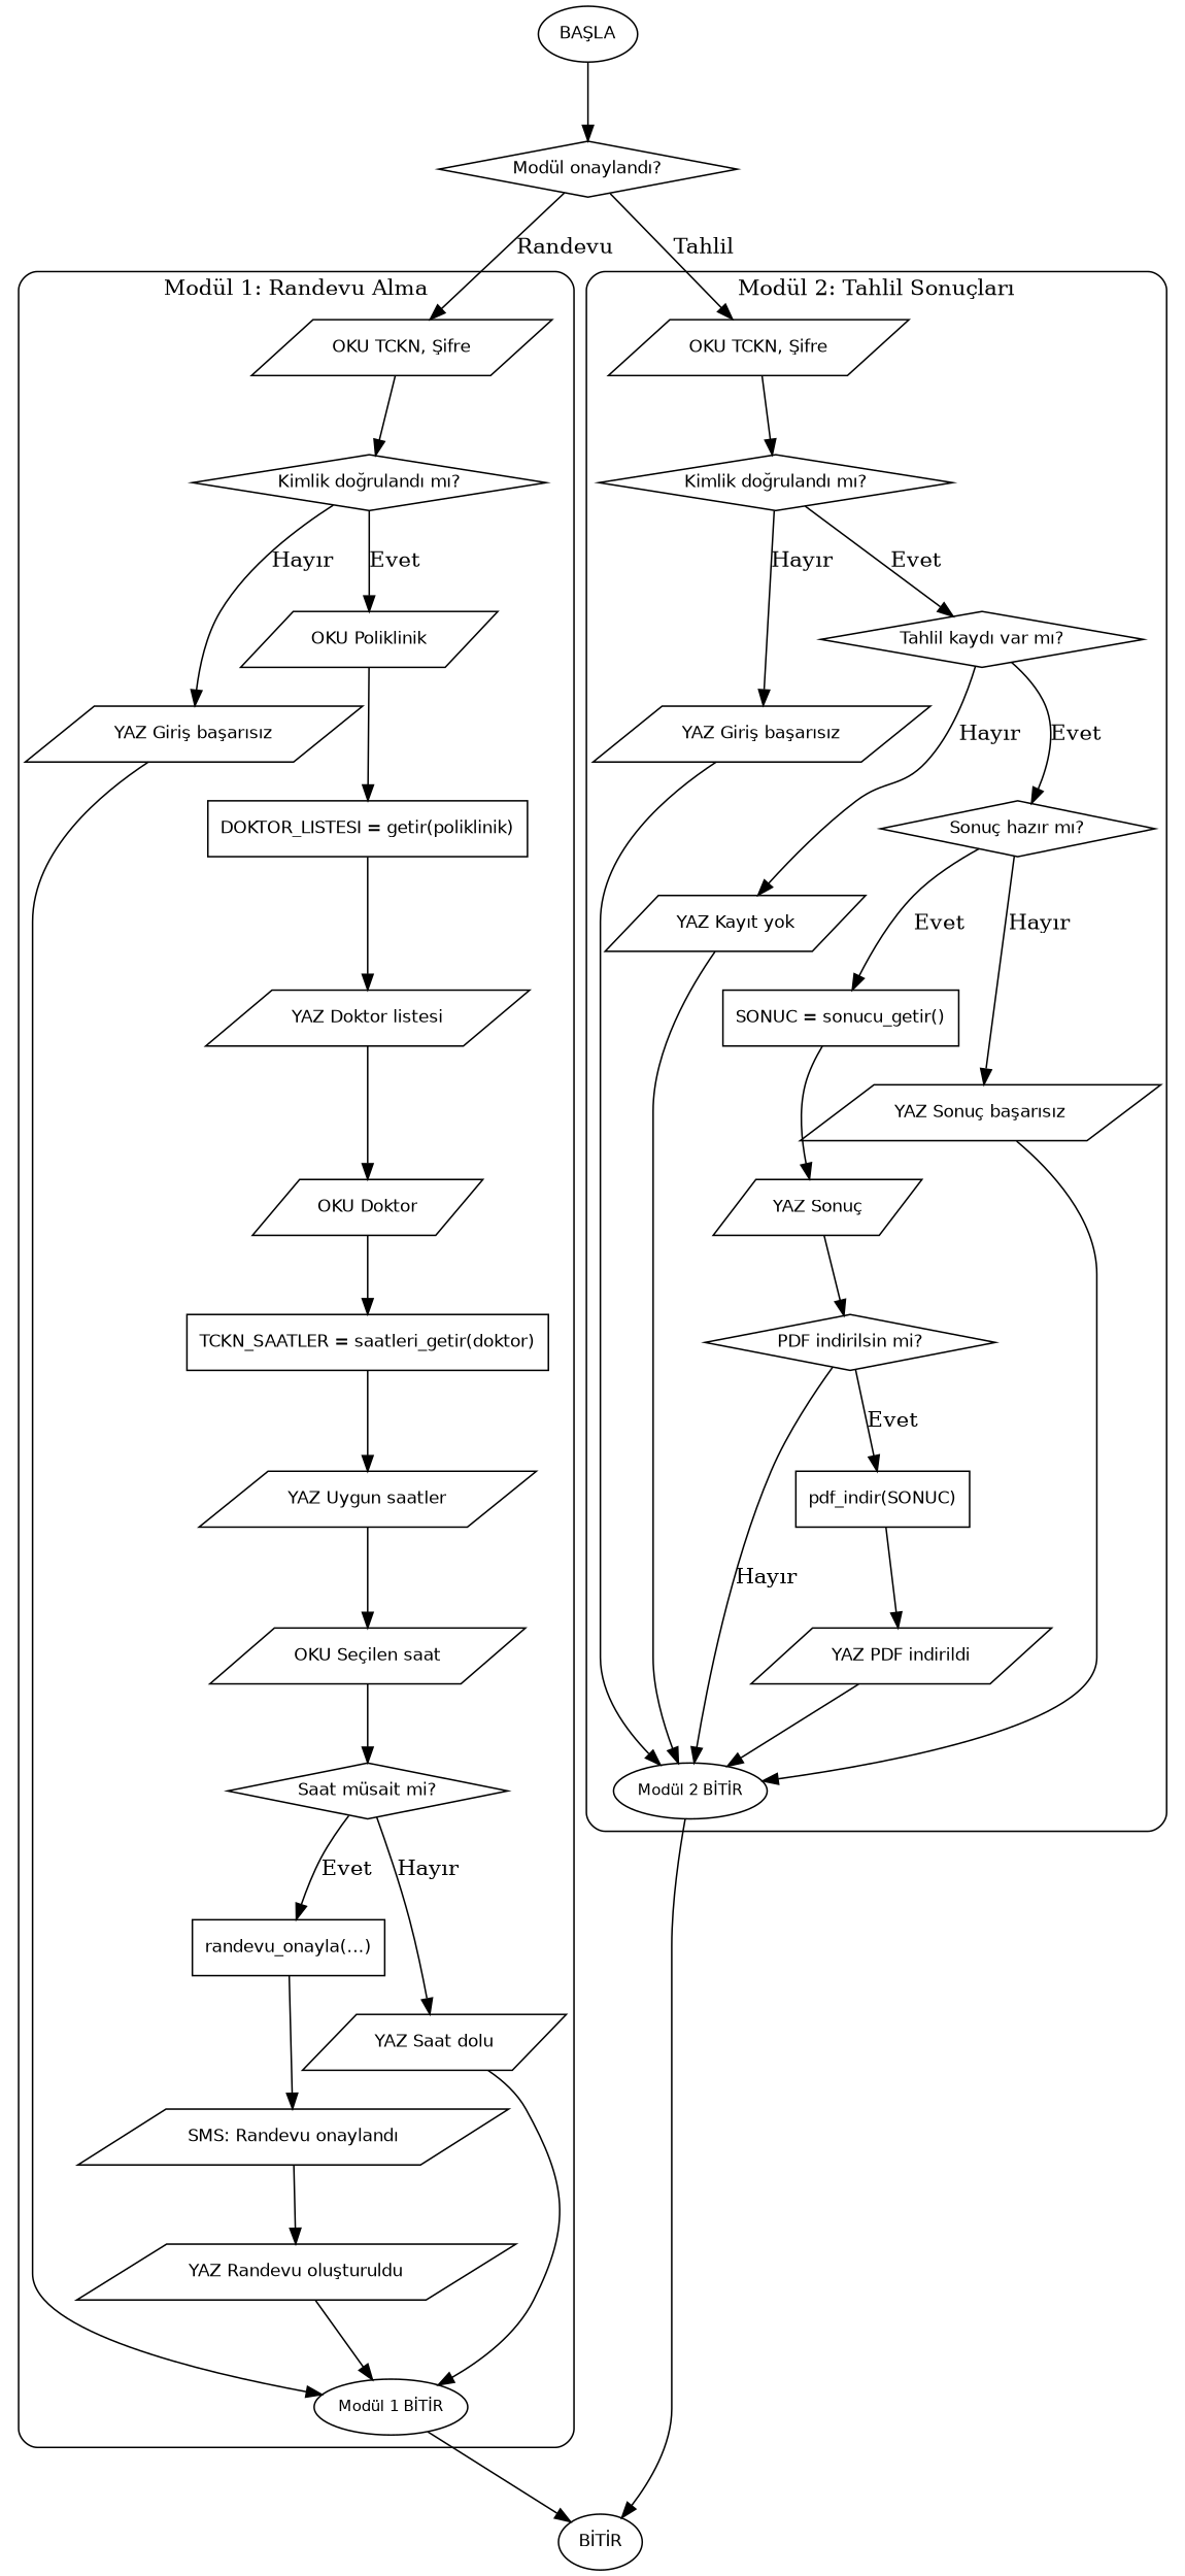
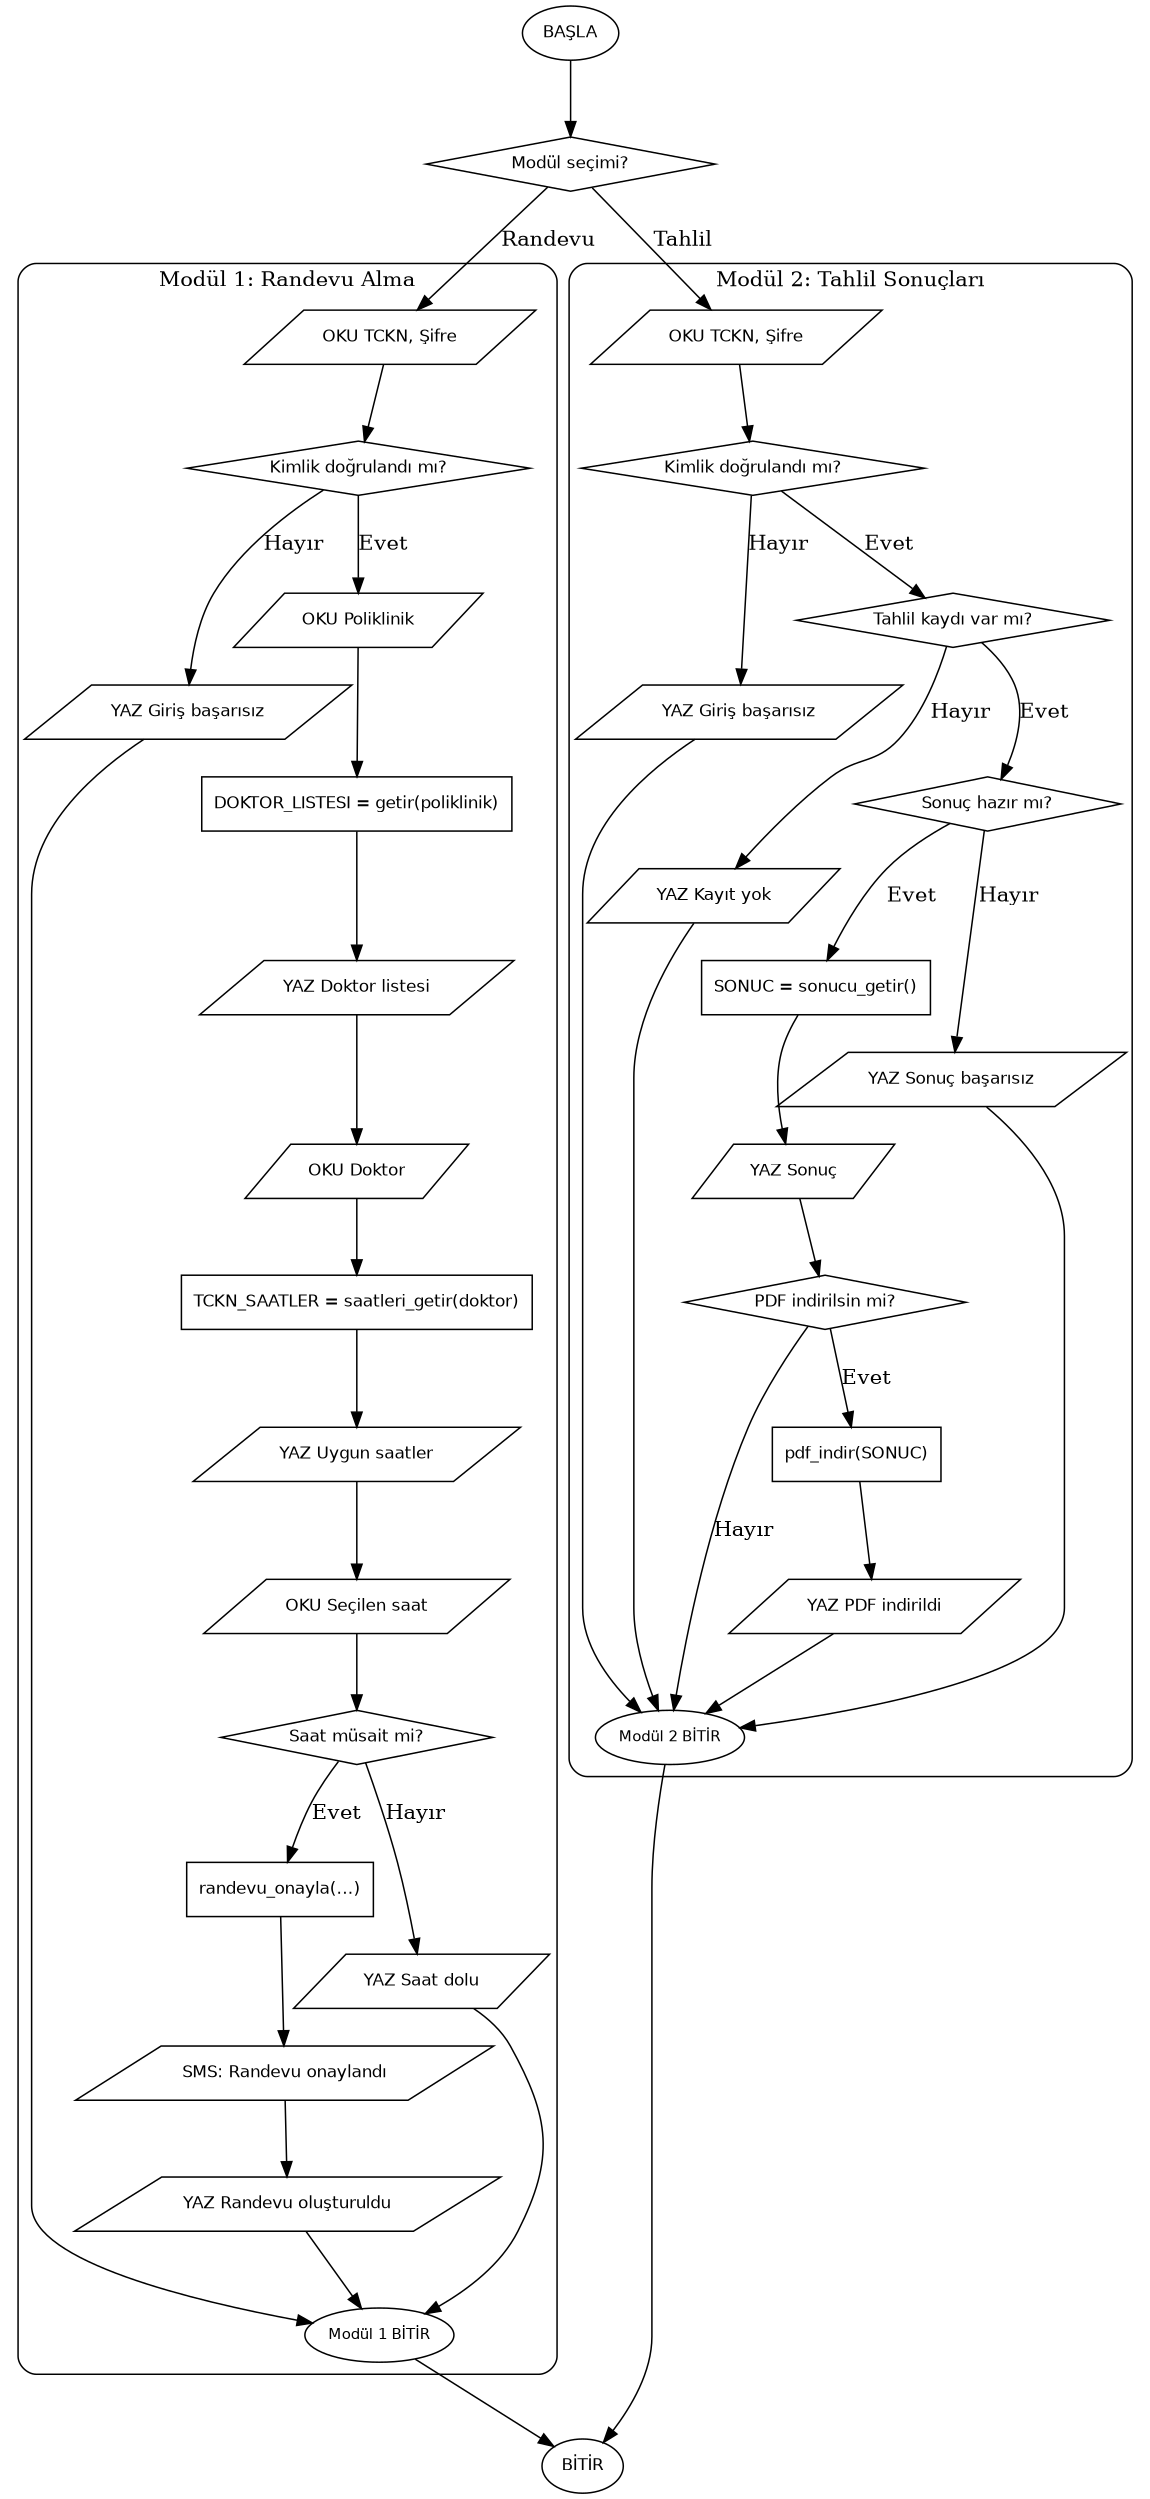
  digraph {
    nodesep=0.45
    rankdir=TB
    ranksep=0.7
    node [fontname=Helvetica fontsize=11 shape=parallelogram]
    n1 [label="OKU TCKN, Şifre"]
    n2 [label="Kimlik doğrulandı mı?" shape=diamond]
    n3 [label="YAZ Giriş başarısız"]
    n4 [label="OKU Poliklinik"]
    n5 [fontsize=10 label="Modül 1 BİTİR" shape=ellipse]
    n6 [label="DOKTOR_LISTESI = getir(poliklinik)" shape=box]
    n7 [label="YAZ Doktor listesi"]
    n8 [label="OKU Doktor"]
    n9 [label="TCKN_SAATLER = saatleri_getir(doktor)" shape=box]
    n10 [label="YAZ Uygun saatler"]
    n11 [label="OKU Seçilen saat"]
    n12 [label="Saat müsait mi?" shape=diamond]
    n13 [label="randevu_onayla(...)" shape=box]
    n14 [label="YAZ Saat dolu"]
    n15 [label="SMS: Randevu onaylandı"]
    n16 [label="YAZ Randevu oluşturuldu"]
    n17 [label="OKU TCKN, Şifre"]
    n18 [label="Kimlik doğrulandı mı?" shape=diamond]
    n19 [label="YAZ Giriş başarısız"]
    n20 [label="Tahlil kaydı var mı?" shape=diamond]
    n21 [fontsize=10 label="Modül 2 BİTİR" shape=ellipse]
    n22 [label="YAZ Kayıt yok"]
    n23 [label="Sonuç hazır mı?" shape=diamond]
    n24 [label="SONUC = sonucu_getir()" shape=box]
    n25 [label="YAZ Sonuç başarısız"]
    n26 [label="YAZ Sonuç"]
    n27 [label="PDF indirilsin mi?" shape=diamond]
    n28 [label="pdf_indir(SONUC)" shape=box]
    n29 [label="YAZ PDF indirildi"]
    n30 [label="BİTİR" shape=ellipse]
    n31 [label="BAŞLA" shape=ellipse]
-   n32 [label="Modül onaylandı?" shape=diamond]
+   n32 [label="Modül seçimi?" shape=diamond]
    subgraph cluster_1 {
      color="#97b"
      label="Modül 1: Randevu Alma"
      style=rounded
      n1
      n2
      n3
      n4
      n5
      n6
      n7
      n8
      n9
      n10
      n11
      n12
      n13
      n14
      n15
      n16
    }
    subgraph cluster_2 {
      color="#7b9"
      label="Modül 2: Tahlil Sonuçları"
      style=rounded
      n17
      n18
      n19
      n20
      n21
      n22
      n23
      n24
      n25
      n26
      n27
      n28
      n29
    }
    n1 -> n2
    n2 -> n3 [label="Hayır"]
    n2 -> n4 [label=Evet]
    n3 -> n5
    n4 -> n6
    n5 -> n30
    n6 -> n7
    n7 -> n8
    n8 -> n9
    n9 -> n10
    n10 -> n11
    n11 -> n12
    n12 -> n13 [label=Evet]
    n12 -> n14 [label="Hayır"]
    n13 -> n15
    n14 -> n5
    n15 -> n16
    n16 -> n5
    n17 -> n18
    n18 -> n19 [label="Hayır"]
    n18 -> n20 [label=Evet]
    n19 -> n21
    n20 -> n22 [label="Hayır"]
    n20 -> n23 [label=Evet]
    n21 -> n30
    n22 -> n21
    n23 -> n24 [label=Evet]
    n23 -> n25 [label="Hayır"]
    n24 -> n26
    n25 -> n21
    n26 -> n27
    n27 -> n21 [label="Hayır"]
    n27 -> n28 [label=Evet]
    n28 -> n29
    n29 -> n21
    n31 -> n32
    n32 -> n1 [label=Randevu]
    n32 -> n17 [label=Tahlil]
  }
